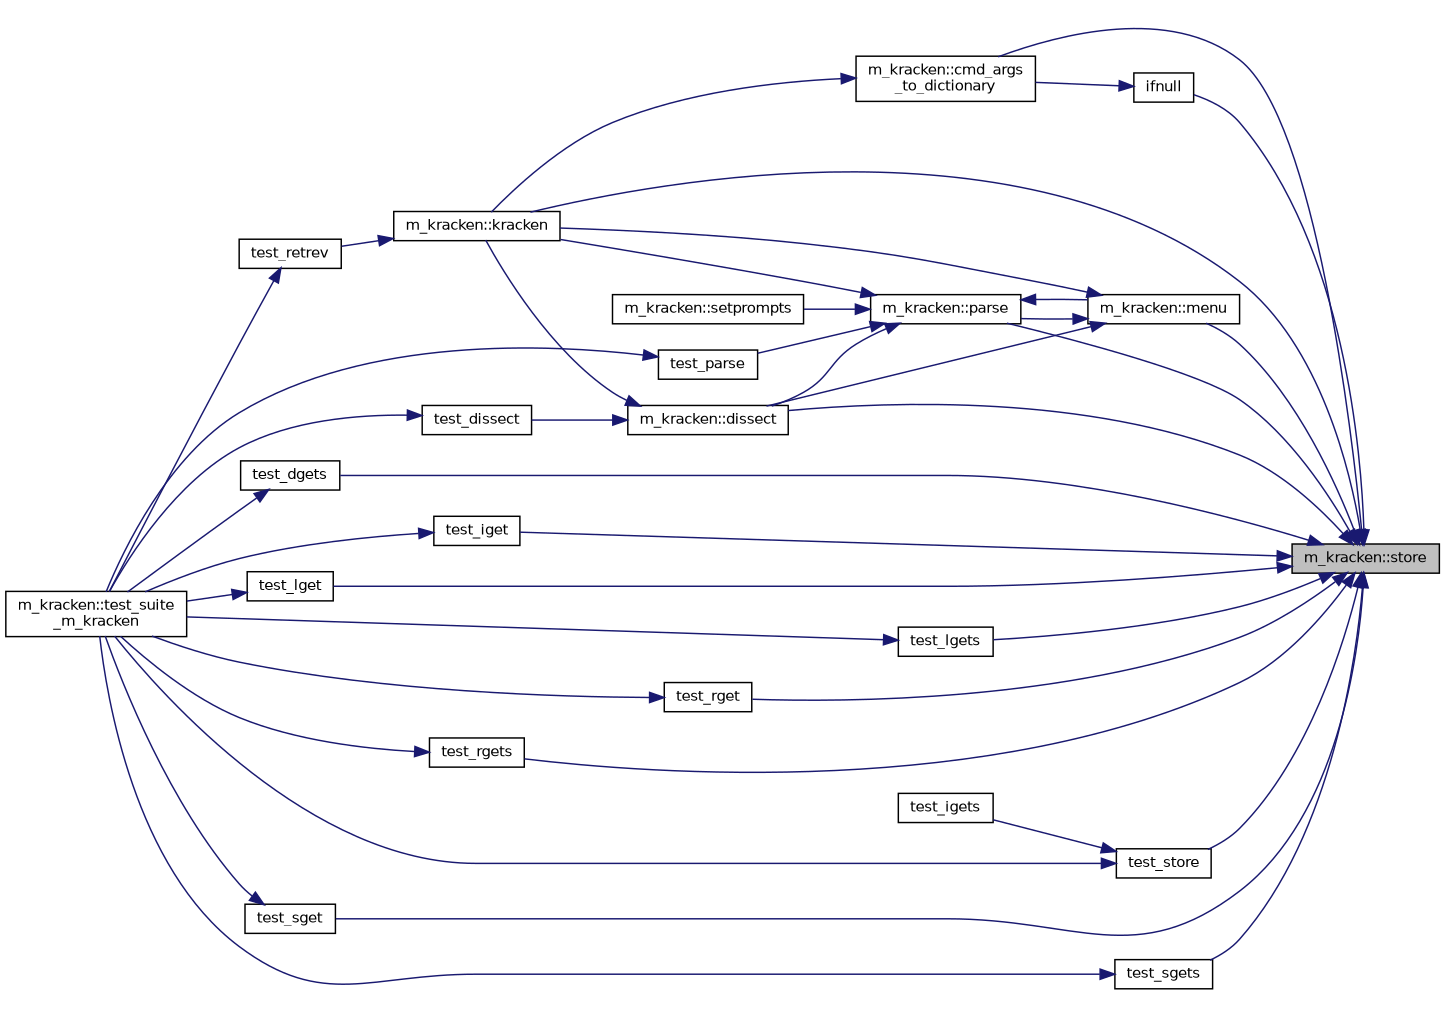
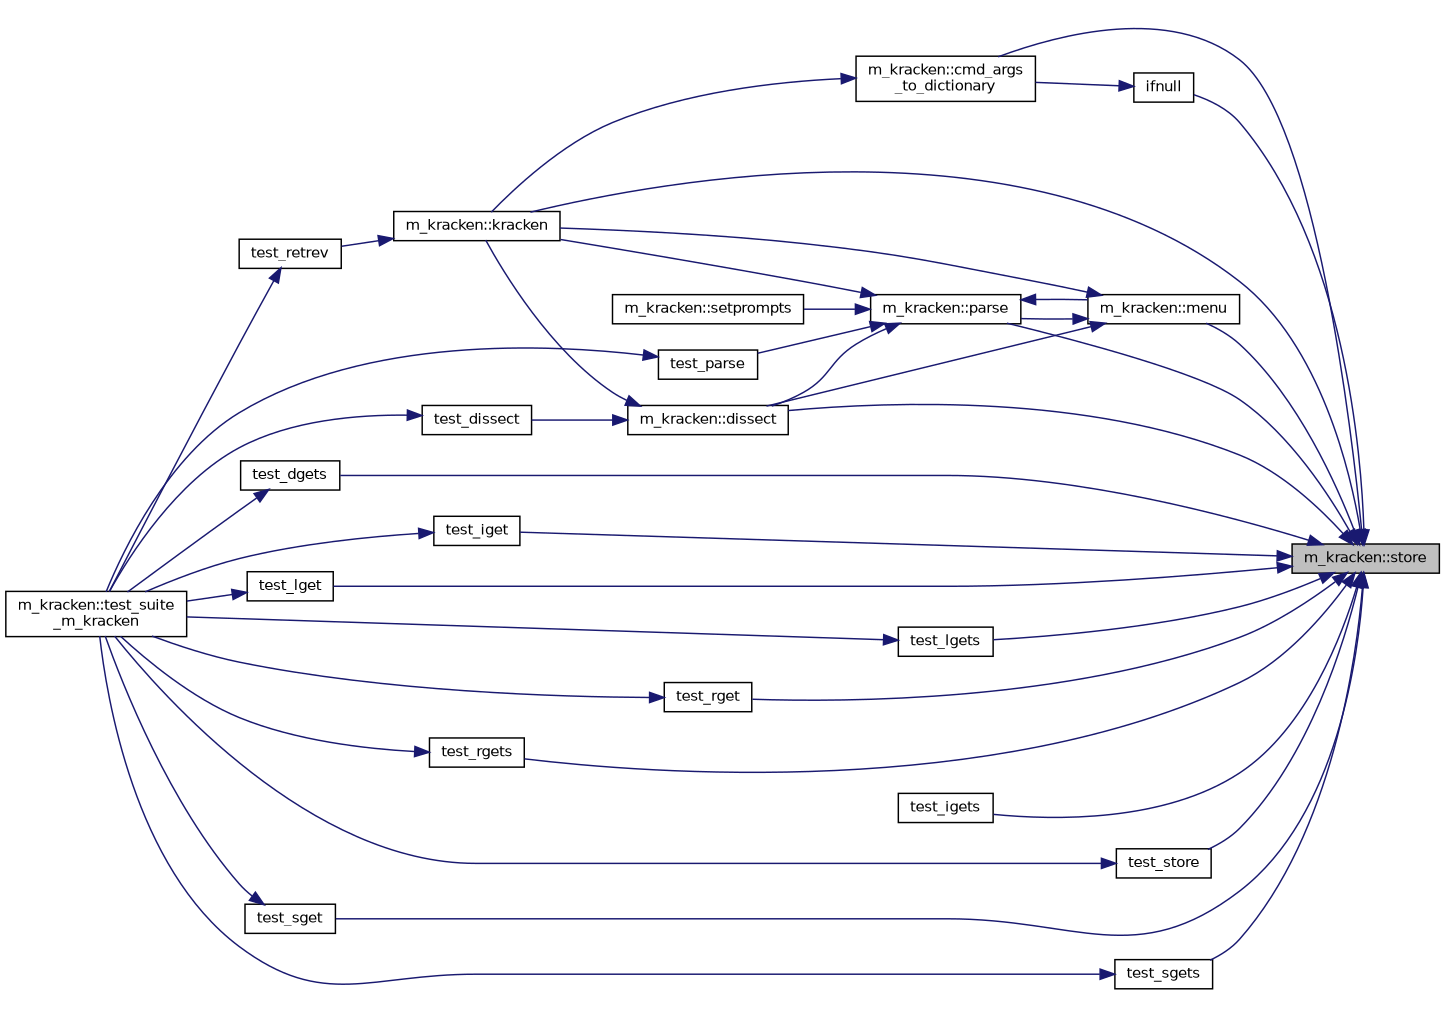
  digraph {
    rankdir=RL
    node [color=black fillcolor=white fontname=Helvetica fontsize=10 shape=record style=filled]
    edge [color=midnightblue dir=back fontname=Helvetica fontsize=10 labelfontname=Helvetica labelfontsize=10 style=solid]
    n1 [fillcolor=grey75 fontcolor=black height=0.2 label="m_kracken::store" width=0.4]
    n2 [height=0.2 label="m_kracken::cmd_args\l_to_dictionary" width=0.4]
    n3 [height=0.2 label="m_kracken::kracken" width=0.4]
    n4 [height=0.2 label="m_kracken::dissect" width=0.4]
    n5 [height=0.2 label=ifnull width=0.4]
    n6 [height=0.2 label="m_kracken::menu" width=0.4]
    n7 [height=0.2 label="m_kracken::parse" width=0.4]
    n8 [height=0.2 label=test_dgets width=0.4]
    n9 [height=0.2 label=test_iget width=0.4]
    n10 [height=0.2 label=test_igets width=0.4]
    n11 [height=0.2 label=test_lget width=0.4]
    n12 [height=0.2 label=test_lgets width=0.4]
    n13 [height=0.2 label=test_rget width=0.4]
    n14 [height=0.2 label=test_rgets width=0.4]
    n15 [height=0.2 label=test_sget width=0.4]
    n16 [height=0.2 label=test_sgets width=0.4]
    n17 [height=0.2 label=test_store width=0.4]
    n18 [height=0.2 label=test_retrev width=0.4]
    n19 [height=0.2 label=test_dissect width=0.4]
    n20 [height=0.2 label="m_kracken::setprompts" width=0.4]
    n21 [height=0.2 label=test_parse width=0.4]
    n22 [height=0.2 label="m_kracken::test_suite\l_m_kracken" width=0.4]
    n1 -> n2
    n1 -> n3
    n1 -> n4
    n1 -> n5
    n1 -> n6
    n1 -> n7
    n1 -> n8
    n1 -> n9
-   n17 -> n10
+   n1 -> n10
    n1 -> n11
    n1 -> n12
    n1 -> n13
    n1 -> n14
    n1 -> n15
    n1 -> n16
    n1 -> n17
    n2 -> n3
    n3 -> n18
    n4 -> n3
    n4 -> n19
    n5 -> n2
    n6 -> n3
    n6 -> n4
    n6 -> n7
    n7 -> n3
    n7 -> n4
    n7 -> n6
    n7 -> n20
    n7 -> n21
    n8 -> n22
    n9 -> n22
    n11 -> n22
    n12 -> n22
    n13 -> n22
    n14 -> n22
    n15 -> n22
    n16 -> n22
    n17 -> n22
    n18 -> n22
    n19 -> n22
    n21 -> n22
  }
